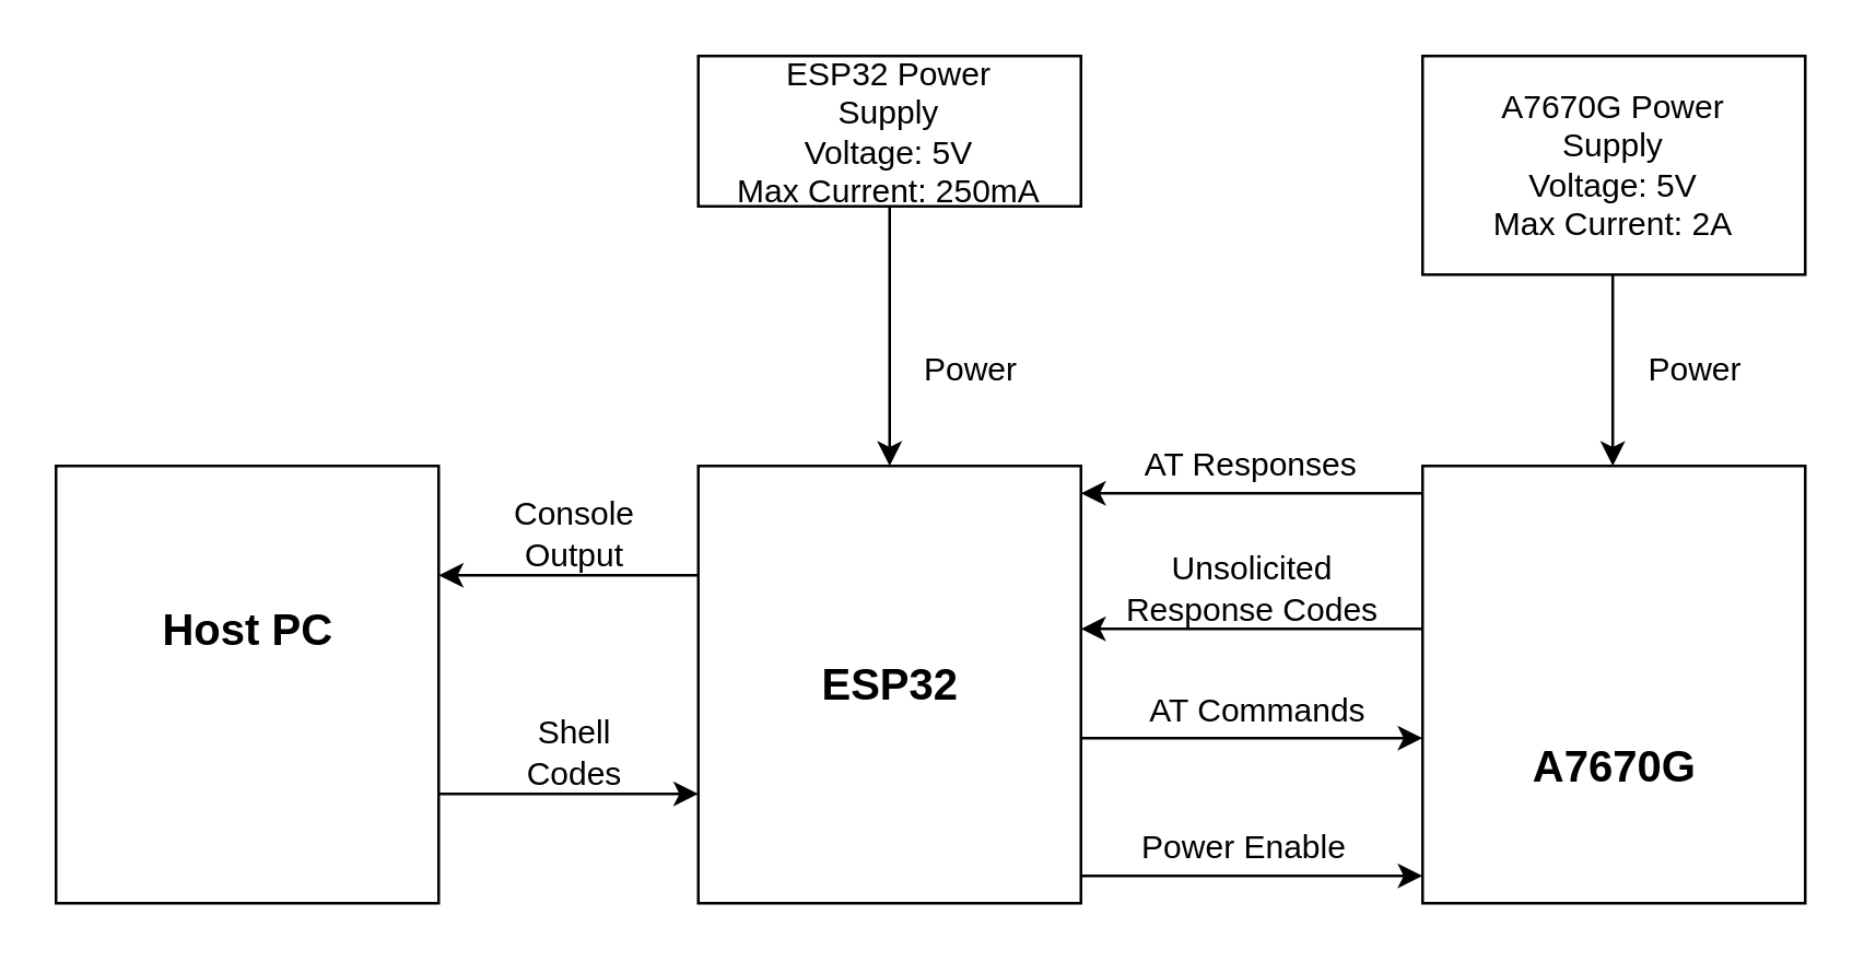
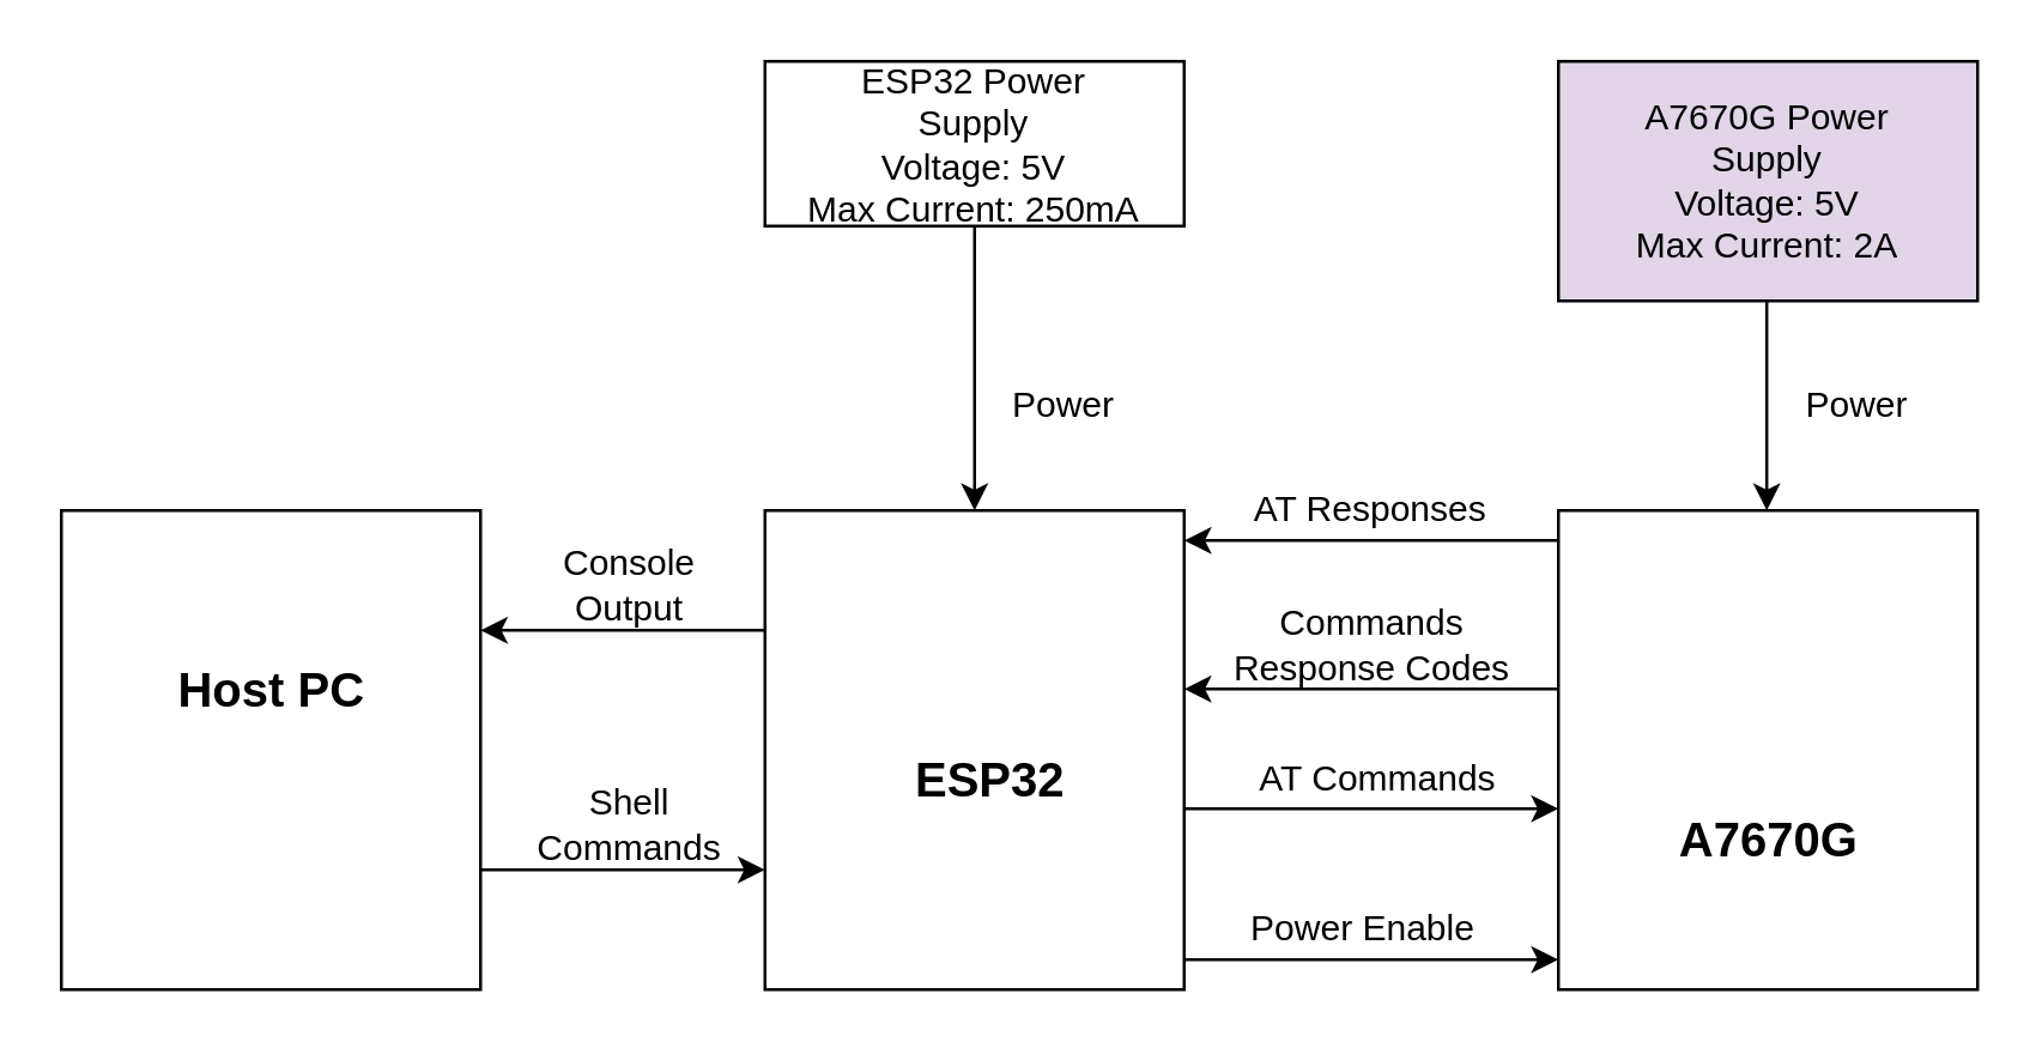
  <mxCell id="0" />
  <mxCell id="1" parent="0" />
  <mxCell id="2" style="edgeStyle=orthogonalEdgeStyle;rounded=0;orthogonalLoop=1;jettySize=auto;html=1;exitX=0;exitY=0.25;exitDx=0;exitDy=0;entryX=1;entryY=0.25;entryDx=0;entryDy=0;" edge="1" parent="1" source="3" target="12"><mxGeometry relative="1" as="geometry" /></mxCell>
  <mxCell id="3" value="" style="rounded=0;whiteSpace=wrap;html=1;fillColor=none;" vertex="1" parent="1"><mxGeometry x="255" y="170" width="140" height="160" as="geometry" /></mxCell>
  <mxCell id="4" style="edgeStyle=orthogonalEdgeStyle;rounded=0;orthogonalLoop=1;jettySize=auto;html=1;exitX=0;exitY=0.25;exitDx=0;exitDy=0;entryX=1;entryY=0.25;entryDx=0;entryDy=0;" edge="1" parent="1"><mxGeometry relative="1" as="geometry"><mxPoint x="520" y="180" as="sourcePoint" /><mxPoint x="395" y="180" as="targetPoint" /></mxGeometry></mxCell>
  <mxCell id="5" value="" style="whiteSpace=wrap;html=1;fillColor=none;" vertex="1" parent="1"><mxGeometry x="520" y="170" width="140" height="160" as="geometry" /></mxCell>
- <mxCell id="6" value="ESP32" style="text;strokeColor=none;fillColor=none;html=1;fontSize=16;fontStyle=1;verticalAlign=middle;align=center;" vertex="1" parent="1"><mxGeometry x="275" y="230" width="100" height="40" as="geometry" /></mxCell>
+ <mxCell id="6" value="ESP32" style="text;strokeColor=none;fillColor=none;html=1;fontSize=16;fontStyle=1;verticalAlign=middle;align=center;" vertex="1" parent="1"><mxGeometry x="280" y="240" width="100" height="40" as="geometry" /></mxCell>
  <mxCell id="7" value="A7670G" style="text;strokeColor=none;fillColor=none;html=1;fontSize=16;fontStyle=1;verticalAlign=middle;align=center;" vertex="1" parent="1"><mxGeometry x="540" y="260" width="100" height="40" as="geometry" /></mxCell>
  <mxCell id="8" style="edgeStyle=orthogonalEdgeStyle;rounded=0;orthogonalLoop=1;jettySize=auto;html=1;entryX=0.5;entryY=0;entryDx=0;entryDy=0;" edge="1" parent="1" source="9" target="3"><mxGeometry relative="1" as="geometry" /></mxCell>
  <mxCell id="9" value="&lt;div&gt;ESP32 Power&lt;/div&gt;&lt;div&gt;Supply&lt;/div&gt;&lt;div&gt;Voltage: 5V&lt;/div&gt;&lt;div&gt;Max Current: 250mA&lt;/div&gt;" style="rounded=0;whiteSpace=wrap;html=1;" vertex="1" parent="1"><mxGeometry x="255" y="20" width="140" height="55" as="geometry" /></mxCell>
- <mxCell id="10" value="&lt;div&gt;A7670G Power&lt;/div&gt;&lt;div&gt;Supply&lt;/div&gt;&lt;div&gt;Voltage: 5V&lt;/div&gt;&lt;div&gt;Max Current: 2A&lt;/div&gt;" style="rounded=0;whiteSpace=wrap;html=1;" vertex="1" parent="1"><mxGeometry x="520" y="20" width="140" height="80" as="geometry" /></mxCell>
+ <mxCell id="10" value="&lt;div&gt;A7670G Power&lt;/div&gt;&lt;div&gt;Supply&lt;/div&gt;&lt;div&gt;Voltage: 5V&lt;/div&gt;&lt;div&gt;Max Current: 2A&lt;/div&gt;" style="rounded=0;whiteSpace=wrap;html=1;fillColor=#e1d5e7;" vertex="1" parent="1"><mxGeometry x="520" y="20" width="140" height="80" as="geometry" /></mxCell>
  <mxCell id="11" style="edgeStyle=orthogonalEdgeStyle;rounded=0;orthogonalLoop=1;jettySize=auto;html=1;exitX=1;exitY=0.75;exitDx=0;exitDy=0;entryX=0;entryY=0.75;entryDx=0;entryDy=0;" edge="1" parent="1" source="12" target="3"><mxGeometry relative="1" as="geometry" /></mxCell>
  <mxCell id="12" value="" style="rounded=0;whiteSpace=wrap;html=1;" vertex="1" parent="1"><mxGeometry x="20" y="170" width="140" height="160" as="geometry" /></mxCell>
  <mxCell id="13" value="Console Output" style="text;html=1;align=center;verticalAlign=middle;whiteSpace=wrap;rounded=0;" vertex="1" parent="1"><mxGeometry x="180" y="180" width="60" height="30" as="geometry" /></mxCell>
- <mxCell id="14" value="Shell Codes" style="text;html=1;align=center;verticalAlign=middle;whiteSpace=wrap;rounded=0;" vertex="1" parent="1"><mxGeometry x="180" y="260" width="60" height="30" as="geometry" /></mxCell>
+ <mxCell id="14" value="Shell Commands" style="text;html=1;align=center;verticalAlign=middle;whiteSpace=wrap;rounded=0;" vertex="1" parent="1"><mxGeometry x="180" y="260" width="60" height="30" as="geometry" /></mxCell>
  <mxCell id="15" value="Power" style="text;html=1;align=center;verticalAlign=middle;whiteSpace=wrap;rounded=0;" vertex="1" parent="1"><mxGeometry x="325" y="120" width="60" height="30" as="geometry" /></mxCell>
  <mxCell id="16" style="edgeStyle=orthogonalEdgeStyle;rounded=0;orthogonalLoop=1;jettySize=auto;html=1;entryX=0.5;entryY=0;entryDx=0;entryDy=0;" edge="1" parent="1"><mxGeometry relative="1" as="geometry"><mxPoint x="589.58" y="100" as="sourcePoint" /><mxPoint x="589.58" y="170" as="targetPoint" /></mxGeometry></mxCell>
  <mxCell id="17" value="Power" style="text;html=1;align=center;verticalAlign=middle;whiteSpace=wrap;rounded=0;" vertex="1" parent="1"><mxGeometry x="590" y="120" width="60" height="30" as="geometry" /></mxCell>
  <mxCell id="18" value="Host PC" style="text;strokeColor=none;fillColor=none;html=1;fontSize=16;fontStyle=1;verticalAlign=middle;align=center;" vertex="1" parent="1"><mxGeometry x="40" y="210" width="100" height="40" as="geometry" /></mxCell>
  <mxCell id="19" value="AT Commands" style="text;html=1;align=center;verticalAlign=middle;whiteSpace=wrap;rounded=0;" vertex="1" parent="1"><mxGeometry x="400" y="250" width="120" height="20" as="geometry" /></mxCell>
  <mxCell id="20" style="edgeStyle=orthogonalEdgeStyle;rounded=0;orthogonalLoop=1;jettySize=auto;html=1;exitX=0;exitY=0.25;exitDx=0;exitDy=0;entryX=1;entryY=0.25;entryDx=0;entryDy=0;startArrow=classic;startFill=1;endArrow=none;endFill=0;" edge="1" parent="1"><mxGeometry relative="1" as="geometry"><mxPoint x="520" y="269.6" as="sourcePoint" /><mxPoint x="395" y="269.6" as="targetPoint" /></mxGeometry></mxCell>
  <mxCell id="21" style="edgeStyle=orthogonalEdgeStyle;rounded=0;orthogonalLoop=1;jettySize=auto;html=1;exitX=0;exitY=0.25;exitDx=0;exitDy=0;entryX=1;entryY=0.25;entryDx=0;entryDy=0;startArrow=classic;startFill=1;endArrow=none;endFill=0;" edge="1" parent="1"><mxGeometry relative="1" as="geometry"><mxPoint x="520" y="320" as="sourcePoint" /><mxPoint x="395" y="320" as="targetPoint" /></mxGeometry></mxCell>
  <mxCell id="22" value="AT Responses" style="text;html=1;align=center;verticalAlign=middle;whiteSpace=wrap;rounded=0;" vertex="1" parent="1"><mxGeometry x="395" y="160" width="125" height="20" as="geometry" /></mxCell>
  <mxCell id="23" style="edgeStyle=orthogonalEdgeStyle;rounded=0;orthogonalLoop=1;jettySize=auto;html=1;exitX=0;exitY=0.25;exitDx=0;exitDy=0;entryX=1;entryY=0.25;entryDx=0;entryDy=0;" edge="1" parent="1"><mxGeometry relative="1" as="geometry"><mxPoint x="520" y="229.6" as="sourcePoint" /><mxPoint x="395" y="229.6" as="targetPoint" /></mxGeometry></mxCell>
- <mxCell id="24" value="Unsolicited&lt;br&gt;Response Codes" style="text;html=1;align=center;verticalAlign=middle;whiteSpace=wrap;rounded=0;" vertex="1" parent="1"><mxGeometry x="397.5" y="180" width="120" height="70" as="geometry" /></mxCell>
+ <mxCell id="24" value="Commands&lt;br&gt;Response Codes" style="text;html=1;align=center;verticalAlign=middle;whiteSpace=wrap;rounded=0;" vertex="1" parent="1"><mxGeometry x="397.5" y="180" width="120" height="70" as="geometry" /></mxCell>
  <mxCell id="25" value="Power Enable" style="text;html=1;align=center;verticalAlign=middle;whiteSpace=wrap;rounded=0;" vertex="1" parent="1"><mxGeometry x="395" y="300" width="120" height="20" as="geometry" /></mxCell>
